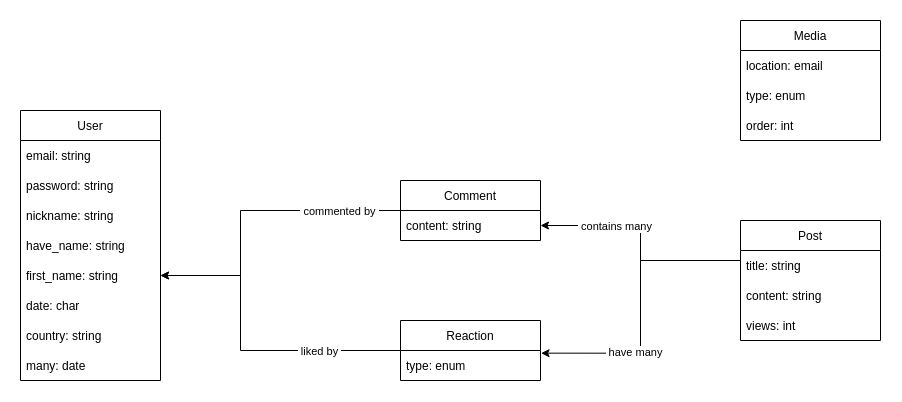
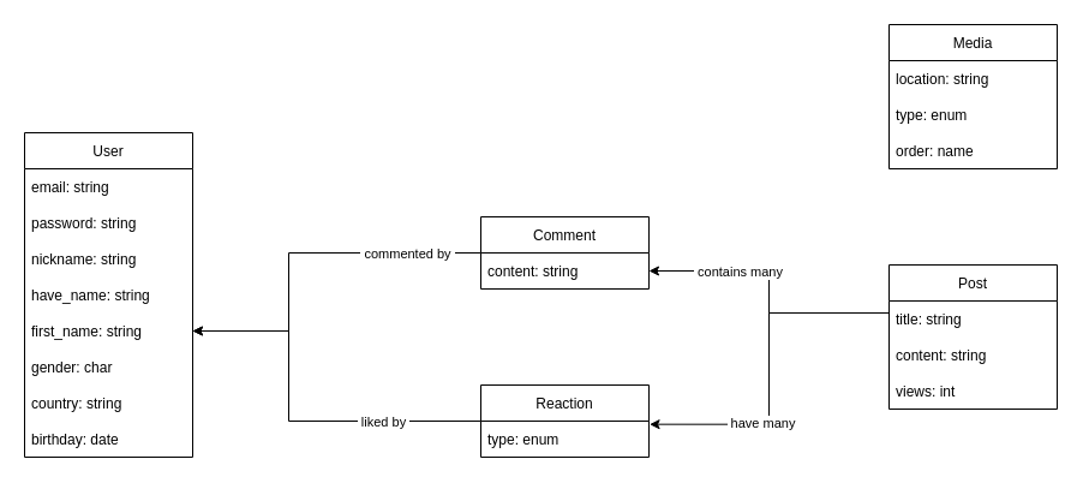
  <mxCell id="0" />
  <mxCell id="1" parent="0" />
  <mxCell id="2" style="edgeStyle=orthogonalEdgeStyle;rounded=0;orthogonalLoop=1;jettySize=auto;html=1;entryX=1;entryY=0.5;entryDx=0;entryDy=0;" edge="1" parent="1" source="4" target="20"><mxGeometry relative="1" as="geometry"><Array as="points"><mxPoint x="640" y="260" /><mxPoint x="640" y="225" /></Array></mxGeometry></mxCell>
  <mxCell id="3" value="&amp;nbsp;contains many&amp;nbsp;" style="edgeLabel;html=1;align=center;verticalAlign=middle;resizable=0;points=[];" vertex="1" connectable="0" parent="2"><mxGeometry x="0.362" relative="1" as="geometry"><mxPoint as="offset" /></mxGeometry></mxCell>
  <mxCell id="4" value="Post" style="swimlane;fontStyle=0;childLayout=stackLayout;horizontal=1;startSize=30;horizontalStack=0;resizeParent=1;resizeParentMax=0;resizeLast=0;collapsible=1;marginBottom=0;" vertex="1" parent="1"><mxGeometry x="740" y="220" width="140" height="120" as="geometry" /></mxCell>
  <mxCell id="5" value="title: string" style="text;strokeColor=none;fillColor=none;align=left;verticalAlign=middle;spacingLeft=4;spacingRight=4;overflow=hidden;points=[[0,0.5],[1,0.5]];portConstraint=eastwest;rotatable=0;" vertex="1" parent="4"><mxGeometry y="30" width="140" height="30" as="geometry" /></mxCell>
  <mxCell id="6" value="content: string" style="text;strokeColor=none;fillColor=none;align=left;verticalAlign=middle;spacingLeft=4;spacingRight=4;overflow=hidden;points=[[0,0.5],[1,0.5]];portConstraint=eastwest;rotatable=0;" vertex="1" parent="4"><mxGeometry y="60" width="140" height="30" as="geometry" /></mxCell>
  <mxCell id="7" value="views: int" style="text;strokeColor=none;fillColor=none;align=left;verticalAlign=middle;spacingLeft=4;spacingRight=4;overflow=hidden;points=[[0,0.5],[1,0.5]];portConstraint=eastwest;rotatable=0;" vertex="1" parent="4"><mxGeometry y="90" width="140" height="30" as="geometry" /></mxCell>
  <mxCell id="8" value="User" style="swimlane;fontStyle=0;childLayout=stackLayout;horizontal=1;startSize=30;horizontalStack=0;resizeParent=1;resizeParentMax=0;resizeLast=0;collapsible=1;marginBottom=0;" vertex="1" parent="1"><mxGeometry x="20" y="110" width="140" height="270" as="geometry" /></mxCell>
  <mxCell id="9" value="email: string" style="text;strokeColor=none;fillColor=none;align=left;verticalAlign=middle;spacingLeft=4;spacingRight=4;overflow=hidden;points=[[0,0.5],[1,0.5]];portConstraint=eastwest;rotatable=0;" vertex="1" parent="8"><mxGeometry y="30" width="140" height="30" as="geometry" /></mxCell>
  <mxCell id="10" value="password: string" style="text;strokeColor=none;fillColor=none;align=left;verticalAlign=middle;spacingLeft=4;spacingRight=4;overflow=hidden;points=[[0,0.5],[1,0.5]];portConstraint=eastwest;rotatable=0;" vertex="1" parent="8"><mxGeometry y="60" width="140" height="30" as="geometry" /></mxCell>
  <mxCell id="11" value="nickname: string" style="text;strokeColor=none;fillColor=none;align=left;verticalAlign=middle;spacingLeft=4;spacingRight=4;overflow=hidden;points=[[0,0.5],[1,0.5]];portConstraint=eastwest;rotatable=0;" vertex="1" parent="8"><mxGeometry y="90" width="140" height="30" as="geometry" /></mxCell>
  <mxCell id="12" value="have_name: string" style="text;strokeColor=none;fillColor=none;align=left;verticalAlign=middle;spacingLeft=4;spacingRight=4;overflow=hidden;points=[[0,0.5],[1,0.5]];portConstraint=eastwest;rotatable=0;" vertex="1" parent="8"><mxGeometry y="120" width="140" height="30" as="geometry" /></mxCell>
  <mxCell id="13" value="first_name: string" style="text;strokeColor=none;fillColor=none;align=left;verticalAlign=middle;spacingLeft=4;spacingRight=4;overflow=hidden;points=[[0,0.5],[1,0.5]];portConstraint=eastwest;rotatable=0;" vertex="1" parent="8"><mxGeometry y="150" width="140" height="30" as="geometry" /></mxCell>
- <mxCell id="14" value="date: char" style="text;strokeColor=none;fillColor=none;align=left;verticalAlign=middle;spacingLeft=4;spacingRight=4;overflow=hidden;points=[[0,0.5],[1,0.5]];portConstraint=eastwest;rotatable=0;" vertex="1" parent="8"><mxGeometry y="180" width="140" height="30" as="geometry" /></mxCell>
+ <mxCell id="14" value="gender: char" style="text;strokeColor=none;fillColor=none;align=left;verticalAlign=middle;spacingLeft=4;spacingRight=4;overflow=hidden;points=[[0,0.5],[1,0.5]];portConstraint=eastwest;rotatable=0;" vertex="1" parent="8"><mxGeometry y="180" width="140" height="30" as="geometry" /></mxCell>
  <mxCell id="15" value="country: string" style="text;strokeColor=none;fillColor=none;align=left;verticalAlign=middle;spacingLeft=4;spacingRight=4;overflow=hidden;points=[[0,0.5],[1,0.5]];portConstraint=eastwest;rotatable=0;" vertex="1" parent="8"><mxGeometry y="210" width="140" height="30" as="geometry" /></mxCell>
- <mxCell id="16" value="many: date" style="text;strokeColor=none;fillColor=none;align=left;verticalAlign=middle;spacingLeft=4;spacingRight=4;overflow=hidden;points=[[0,0.5],[1,0.5]];portConstraint=eastwest;rotatable=0;" vertex="1" parent="8"><mxGeometry y="240" width="140" height="30" as="geometry" /></mxCell>
+ <mxCell id="16" value="birthday: date" style="text;strokeColor=none;fillColor=none;align=left;verticalAlign=middle;spacingLeft=4;spacingRight=4;overflow=hidden;points=[[0,0.5],[1,0.5]];portConstraint=eastwest;rotatable=0;" vertex="1" parent="8"><mxGeometry y="240" width="140" height="30" as="geometry" /></mxCell>
  <mxCell id="17" style="edgeStyle=orthogonalEdgeStyle;rounded=0;orthogonalLoop=1;jettySize=auto;html=1;" edge="1" parent="1" source="19"><mxGeometry relative="1" as="geometry"><mxPoint x="160" y="275" as="targetPoint" /><Array as="points"><mxPoint x="240" y="210" /><mxPoint x="240" y="275" /></Array></mxGeometry></mxCell>
  <mxCell id="18" value="&amp;nbsp;commented by&amp;nbsp;" style="edgeLabel;html=1;align=center;verticalAlign=middle;resizable=0;points=[];" vertex="1" connectable="0" parent="17"><mxGeometry x="-0.547" relative="1" as="geometry"><mxPoint x="7" as="offset" /></mxGeometry></mxCell>
  <mxCell id="19" value="Comment" style="swimlane;fontStyle=0;childLayout=stackLayout;horizontal=1;startSize=30;horizontalStack=0;resizeParent=1;resizeParentMax=0;resizeLast=0;collapsible=1;marginBottom=0;" vertex="1" parent="1"><mxGeometry x="400" y="180" width="140" height="60" as="geometry" /></mxCell>
  <mxCell id="20" value="content: string" style="text;strokeColor=none;fillColor=none;align=left;verticalAlign=middle;spacingLeft=4;spacingRight=4;overflow=hidden;points=[[0,0.5],[1,0.5]];portConstraint=eastwest;rotatable=0;" vertex="1" parent="19"><mxGeometry y="30" width="140" height="30" as="geometry" /></mxCell>
  <mxCell id="21" style="edgeStyle=orthogonalEdgeStyle;rounded=0;orthogonalLoop=1;jettySize=auto;html=1;" edge="1" parent="1" source="23"><mxGeometry relative="1" as="geometry"><mxPoint x="160" y="275" as="targetPoint" /><Array as="points"><mxPoint x="240" y="350" /><mxPoint x="240" y="275" /><mxPoint x="160" y="275" /></Array></mxGeometry></mxCell>
  <mxCell id="22" value="&amp;nbsp;liked by&amp;nbsp;" style="edgeLabel;html=1;align=center;verticalAlign=middle;resizable=0;points=[];" vertex="1" connectable="0" parent="21"><mxGeometry x="-0.22" y="2" relative="1" as="geometry"><mxPoint x="41" y="-2" as="offset" /></mxGeometry></mxCell>
  <mxCell id="23" value="Reaction" style="swimlane;fontStyle=0;childLayout=stackLayout;horizontal=1;startSize=30;horizontalStack=0;resizeParent=1;resizeParentMax=0;resizeLast=0;collapsible=1;marginBottom=0;" vertex="1" parent="1"><mxGeometry x="400" y="320" width="140" height="60" as="geometry" /></mxCell>
  <mxCell id="24" value="type: enum" style="text;strokeColor=none;fillColor=none;align=left;verticalAlign=middle;spacingLeft=4;spacingRight=4;overflow=hidden;points=[[0,0.5],[1,0.5]];portConstraint=eastwest;rotatable=0;" vertex="1" parent="23"><mxGeometry y="30" width="140" height="30" as="geometry" /></mxCell>
  <mxCell id="25" value="Media" style="swimlane;fontStyle=0;childLayout=stackLayout;horizontal=1;startSize=30;horizontalStack=0;resizeParent=1;resizeParentMax=0;resizeLast=0;collapsible=1;marginBottom=0;" vertex="1" parent="1"><mxGeometry x="740" y="20" width="140" height="120" as="geometry" /></mxCell>
- <mxCell id="26" value="location: email" style="text;strokeColor=none;fillColor=none;align=left;verticalAlign=middle;spacingLeft=4;spacingRight=4;overflow=hidden;points=[[0,0.5],[1,0.5]];portConstraint=eastwest;rotatable=0;" vertex="1" parent="25"><mxGeometry y="30" width="140" height="30" as="geometry" /></mxCell>
+ <mxCell id="26" value="location: string" style="text;strokeColor=none;fillColor=none;align=left;verticalAlign=middle;spacingLeft=4;spacingRight=4;overflow=hidden;points=[[0,0.5],[1,0.5]];portConstraint=eastwest;rotatable=0;" vertex="1" parent="25"><mxGeometry y="30" width="140" height="30" as="geometry" /></mxCell>
  <mxCell id="27" value="type: enum" style="text;strokeColor=none;fillColor=none;align=left;verticalAlign=middle;spacingLeft=4;spacingRight=4;overflow=hidden;points=[[0,0.5],[1,0.5]];portConstraint=eastwest;rotatable=0;" vertex="1" parent="25"><mxGeometry y="60" width="140" height="30" as="geometry" /></mxCell>
- <mxCell id="28" value="order: int" style="text;strokeColor=none;fillColor=none;align=left;verticalAlign=middle;spacingLeft=4;spacingRight=4;overflow=hidden;points=[[0,0.5],[1,0.5]];portConstraint=eastwest;rotatable=0;" vertex="1" parent="25"><mxGeometry y="90" width="140" height="30" as="geometry" /></mxCell>
+ <mxCell id="28" value="order: name" style="text;strokeColor=none;fillColor=none;align=left;verticalAlign=middle;spacingLeft=4;spacingRight=4;overflow=hidden;points=[[0,0.5],[1,0.5]];portConstraint=eastwest;rotatable=0;" vertex="1" parent="25"><mxGeometry y="90" width="140" height="30" as="geometry" /></mxCell>
  <mxCell id="29" style="edgeStyle=orthogonalEdgeStyle;rounded=0;orthogonalLoop=1;jettySize=auto;html=1;entryX=1.004;entryY=0.089;entryDx=0;entryDy=0;entryPerimeter=0;" edge="1" parent="1" target="24"><mxGeometry relative="1" as="geometry"><mxPoint x="740" y="280" as="sourcePoint" /><Array as="points"><mxPoint x="740" y="260" /><mxPoint x="640" y="260" /><mxPoint x="640" y="353" /></Array></mxGeometry></mxCell>
  <mxCell id="30" value="&amp;nbsp;have many&amp;nbsp;" style="edgeLabel;html=1;align=center;verticalAlign=middle;resizable=0;points=[];" vertex="1" connectable="0" parent="29"><mxGeometry x="0.396" y="-1" relative="1" as="geometry"><mxPoint as="offset" /></mxGeometry></mxCell>
